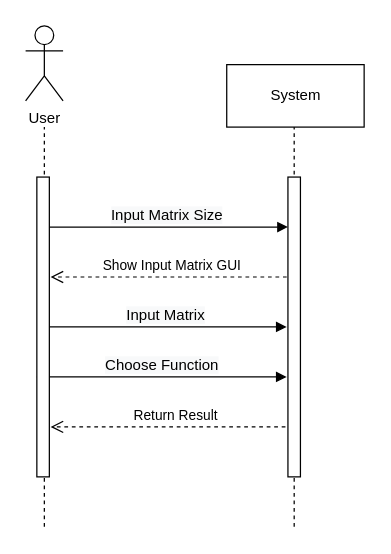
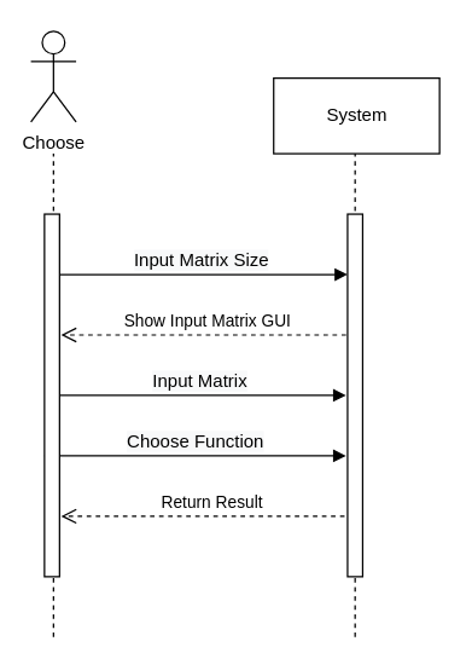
  <mxCell id="0" />
  <mxCell id="1" parent="0" />
- <mxCell id="2" value="User" style="shape=umlActor;verticalLabelPosition=bottom;verticalAlign=top;html=1;outlineConnect=0;glass=0;" vertex="1" parent="1"><mxGeometry x="20" y="20" width="30" height="60" as="geometry" /></mxCell>
+ <mxCell id="2" value="Choose" style="shape=umlActor;verticalLabelPosition=bottom;verticalAlign=top;html=1;outlineConnect=0;glass=0;" vertex="1" parent="1"><mxGeometry x="20" y="20" width="30" height="60" as="geometry" /></mxCell>
  <mxCell id="3" value="" style="endArrow=none;html=1;rounded=0;dashed=1;" edge="1" parent="1"><mxGeometry width="50" height="50" relative="1" as="geometry"><mxPoint x="35" y="421" as="sourcePoint" /><mxPoint x="35" y="101" as="targetPoint" /></mxGeometry></mxCell>
  <mxCell id="4" value="" style="endArrow=none;html=1;rounded=0;dashed=1;" edge="1" parent="1"><mxGeometry width="50" height="50" relative="1" as="geometry"><mxPoint x="235" y="421" as="sourcePoint" /><mxPoint x="235" y="101" as="targetPoint" /></mxGeometry></mxCell>
  <mxCell id="5" value="&lt;span style=&quot;font-size: 12px; background-color: rgb(248, 249, 250);&quot;&gt;Input Matrix Size&lt;/span&gt;" style="html=1;verticalAlign=bottom;endArrow=block;rounded=0;strokeWidth=1;" edge="1" parent="1"><mxGeometry width="80" relative="1" as="geometry"><mxPoint x="35" y="181" as="sourcePoint" /><mxPoint x="230" y="181" as="targetPoint" /></mxGeometry></mxCell>
  <mxCell id="6" value="Show Input Matrix GUI" style="html=1;verticalAlign=bottom;endArrow=open;dashed=1;endSize=8;rounded=0;" edge="1" parent="1"><mxGeometry relative="1" as="geometry"><mxPoint x="235" y="221" as="sourcePoint" /><mxPoint x="40" y="221" as="targetPoint" /></mxGeometry></mxCell>
  <mxCell id="7" value="&lt;span style=&quot;font-size: 12px; background-color: rgb(248, 249, 250);&quot;&gt;Input Matrix&lt;/span&gt;" style="html=1;verticalAlign=bottom;endArrow=block;rounded=0;entryX=0;entryY=0.5;entryDx=0;entryDy=0;" edge="1" parent="1"><mxGeometry width="80" relative="1" as="geometry"><mxPoint x="34" y="261" as="sourcePoint" /><mxPoint x="229" y="261" as="targetPoint" /></mxGeometry></mxCell>
  <mxCell id="8" value="&lt;span style=&quot;font-size: 12px; background-color: rgb(248, 249, 250);&quot;&gt;Choose Function&lt;/span&gt;" style="html=1;verticalAlign=bottom;endArrow=block;rounded=0;" edge="1" parent="1"><mxGeometry width="80" relative="1" as="geometry"><mxPoint x="29" y="301" as="sourcePoint" /><mxPoint x="229" y="301" as="targetPoint" /></mxGeometry></mxCell>
  <mxCell id="9" value="Return Result" style="html=1;verticalAlign=bottom;endArrow=open;dashed=1;endSize=8;rounded=0;" edge="1" parent="1"><mxGeometry relative="1" as="geometry"><mxPoint x="240" y="341" as="sourcePoint" /><mxPoint x="40" y="341" as="targetPoint" /></mxGeometry></mxCell>
  <mxCell id="10" value="System" style="html=1;glass=0;" vertex="1" parent="1"><mxGeometry x="181" y="51" width="110" height="50" as="geometry" /></mxCell>
  <mxCell id="11" value="" style="rounded=0;whiteSpace=wrap;html=1;glass=0;" vertex="1" parent="1"><mxGeometry x="230" y="141" width="10" height="240" as="geometry" /></mxCell>
  <mxCell id="12" value="" style="rounded=0;whiteSpace=wrap;html=1;glass=0;" vertex="1" parent="1"><mxGeometry x="29" y="141" width="10" height="240" as="geometry" /></mxCell>
